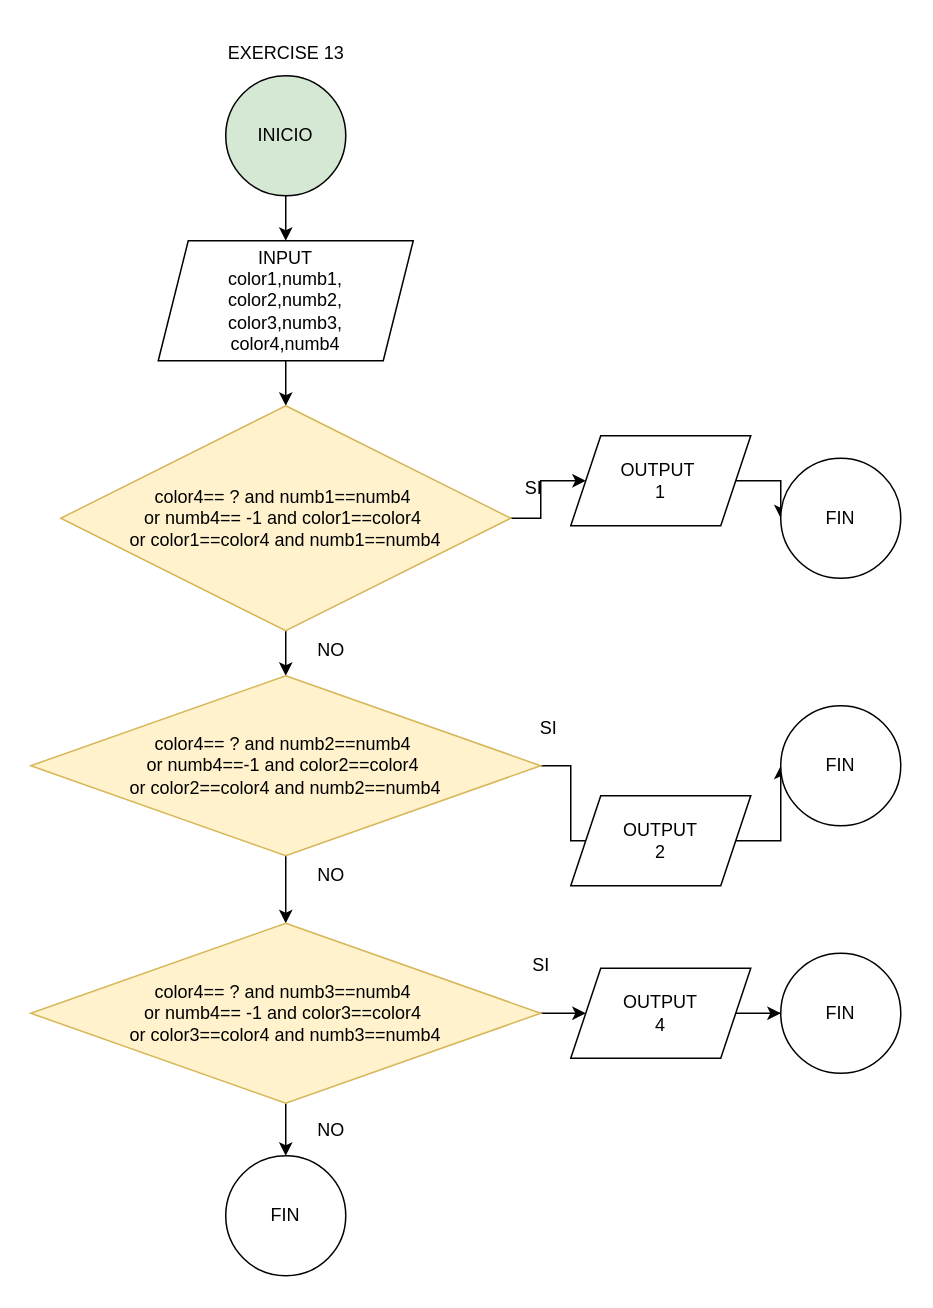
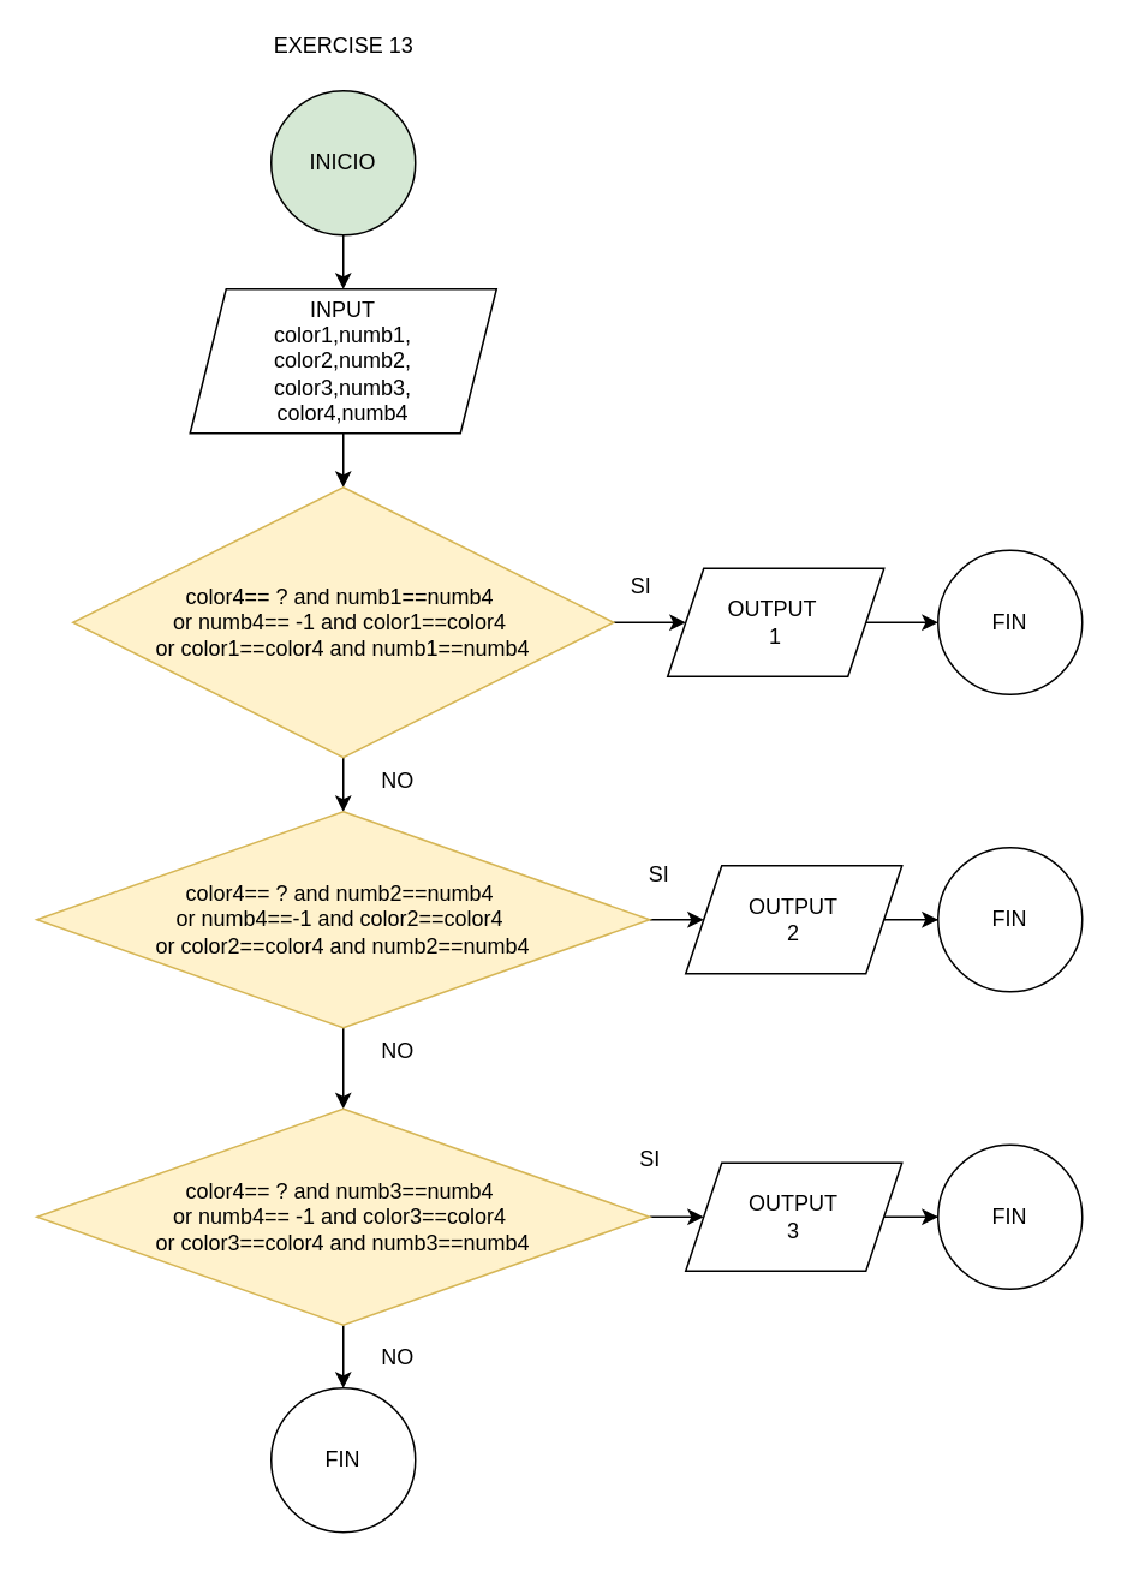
  <mxCell id="0" />
  <mxCell id="1" parent="0" />
- <mxCell id="2" value="EXERCISE 13" style="text;html=1;align=center;verticalAlign=middle;resizable=0;points=[];autosize=1;strokeColor=none;fillColor=none;" vertex="1" parent="1"><mxGeometry x="140" width="100" height="30" as="geometry" y="20" /></mxCell>
+ <mxCell id="2" value="EXERCISE 13" style="text;html=1;align=center;verticalAlign=middle;resizable=0;points=[];autosize=1;strokeColor=none;fillColor=none;" vertex="1" parent="1"><mxGeometry x="140" y="10" width="100" height="30" as="geometry" /></mxCell>
  <mxCell id="3" value="" style="edgeStyle=orthogonalEdgeStyle;rounded=0;orthogonalLoop=1;jettySize=auto;html=1;" edge="1" parent="1" source="4" target="6"><mxGeometry relative="1" as="geometry" /></mxCell>
  <mxCell id="4" value="INICIO" style="ellipse;whiteSpace=wrap;html=1;fillColor=#d5e8d4;" vertex="1" parent="1"><mxGeometry x="150" y="50" width="80" height="80" as="geometry" /></mxCell>
  <mxCell id="5" value="" style="edgeStyle=orthogonalEdgeStyle;rounded=0;orthogonalLoop=1;jettySize=auto;html=1;" edge="1" parent="1" source="6" target="9"><mxGeometry relative="1" as="geometry" /></mxCell>
  <mxCell id="6" value="INPUT&lt;div&gt;color1,numb1,&lt;/div&gt;&lt;div&gt;color2,numb2,&lt;/div&gt;&lt;div&gt;color3,numb3,&lt;/div&gt;&lt;div&gt;color4,numb4&lt;/div&gt;" style="shape=parallelogram;perimeter=parallelogramPerimeter;whiteSpace=wrap;html=1;fixedSize=1;" vertex="1" parent="1"><mxGeometry x="105" y="160" width="170" height="80" as="geometry" /></mxCell>
  <mxCell id="7" value="" style="edgeStyle=orthogonalEdgeStyle;rounded=0;orthogonalLoop=1;jettySize=auto;html=1;" edge="1" parent="1" source="9" target="12"><mxGeometry relative="1" as="geometry" /></mxCell>
  <mxCell id="8" value="" style="edgeStyle=orthogonalEdgeStyle;rounded=0;orthogonalLoop=1;jettySize=auto;html=1;" edge="1" parent="1" source="9" target="15"><mxGeometry relative="1" as="geometry" /></mxCell>
  <mxCell id="9" value="color4== ? and numb1==numb4&amp;nbsp;&lt;div&gt;or numb4== -1 and color1==color4&amp;nbsp;&lt;/div&gt;&lt;div&gt;or color1==color4 and numb1==numb4&lt;/div&gt;" style="rhombus;whiteSpace=wrap;html=1;fillColor=#fff2cc;strokeColor=#d6b656;" vertex="1" parent="1"><mxGeometry x="40" y="270" width="300" height="150" as="geometry" /></mxCell>
  <mxCell id="10" value="" style="edgeStyle=orthogonalEdgeStyle;rounded=0;orthogonalLoop=1;jettySize=auto;html=1;" edge="1" parent="1" source="12" target="18"><mxGeometry relative="1" as="geometry" /></mxCell>
  <mxCell id="11" value="" style="edgeStyle=orthogonalEdgeStyle;rounded=0;orthogonalLoop=1;jettySize=auto;html=1;" edge="1" parent="1" source="12" target="22"><mxGeometry relative="1" as="geometry" /></mxCell>
  <mxCell id="12" value="color4== ? and numb2==numb4&amp;nbsp;&lt;div&gt;or numb4==-1 and color2==color4&amp;nbsp;&lt;/div&gt;&lt;div&gt;or color2==color4 and numb2==numb4&lt;/div&gt;" style="rhombus;whiteSpace=wrap;html=1;fillColor=#fff2cc;strokeColor=#d6b656;" vertex="1" parent="1"><mxGeometry x="20" y="450" width="340" height="120" as="geometry" /></mxCell>
  <mxCell id="13" value="SI" style="text;html=1;align=center;verticalAlign=middle;resizable=0;points=[];autosize=1;strokeColor=none;fillColor=none;" vertex="1" parent="1"><mxGeometry x="340" y="310" width="30" height="30" as="geometry" /></mxCell>
  <mxCell id="14" value="" style="edgeStyle=orthogonalEdgeStyle;rounded=0;orthogonalLoop=1;jettySize=auto;html=1;" edge="1" parent="1" source="15" target="30"><mxGeometry relative="1" as="geometry" /></mxCell>
- <mxCell id="15" value="OUTPUT&amp;nbsp;&lt;div&gt;1&lt;/div&gt;" style="shape=parallelogram;perimeter=parallelogramPerimeter;whiteSpace=wrap;html=1;fixedSize=1;" vertex="1" parent="1"><mxGeometry x="380" y="290" width="120" height="60" as="geometry" /></mxCell>
+ <mxCell id="15" value="OUTPUT&amp;nbsp;&lt;div&gt;1&lt;/div&gt;" style="shape=parallelogram;perimeter=parallelogramPerimeter;whiteSpace=wrap;html=1;fixedSize=1;" vertex="1" parent="1"><mxGeometry x="370" y="315" width="120" height="60" as="geometry" /></mxCell>
  <mxCell id="16" value="NO" style="text;html=1;align=center;verticalAlign=middle;resizable=0;points=[];autosize=1;strokeColor=none;fillColor=none;" vertex="1" parent="1"><mxGeometry x="200" y="418" width="40" height="30" as="geometry" /></mxCell>
  <mxCell id="17" value="" style="edgeStyle=orthogonalEdgeStyle;rounded=0;orthogonalLoop=1;jettySize=auto;html=1;" edge="1" parent="1" source="18" target="29"><mxGeometry relative="1" as="geometry" /></mxCell>
- <mxCell id="18" value="OUTPUT&lt;div&gt;2&lt;/div&gt;" style="shape=parallelogram;perimeter=parallelogramPerimeter;whiteSpace=wrap;html=1;fixedSize=1;" vertex="1" parent="1"><mxGeometry x="380" y="530" width="120" height="60" as="geometry" /></mxCell>
+ <mxCell id="18" value="OUTPUT&lt;div&gt;2&lt;/div&gt;" style="shape=parallelogram;perimeter=parallelogramPerimeter;whiteSpace=wrap;html=1;fixedSize=1;" vertex="1" parent="1"><mxGeometry x="380" y="480" width="120" height="60" as="geometry" /></mxCell>
  <mxCell id="19" value="SI" style="text;html=1;align=center;verticalAlign=middle;resizable=0;points=[];autosize=1;strokeColor=none;fillColor=none;" vertex="1" parent="1"><mxGeometry x="350" y="470" width="30" height="30" as="geometry" /></mxCell>
  <mxCell id="20" value="" style="edgeStyle=orthogonalEdgeStyle;rounded=0;orthogonalLoop=1;jettySize=auto;html=1;" edge="1" parent="1" source="22" target="25"><mxGeometry relative="1" as="geometry" /></mxCell>
  <mxCell id="21" value="" style="edgeStyle=orthogonalEdgeStyle;rounded=0;orthogonalLoop=1;jettySize=auto;html=1;" edge="1" parent="1" source="22" target="27"><mxGeometry relative="1" as="geometry" /></mxCell>
  <mxCell id="22" value="color4== ? and numb3==numb4&amp;nbsp;&lt;div&gt;or numb4== -1 and color3==color4&amp;nbsp;&lt;/div&gt;&lt;div&gt;or color3==color4 and numb3==numb4&lt;/div&gt;" style="rhombus;whiteSpace=wrap;html=1;fillColor=#fff2cc;strokeColor=#d6b656;" vertex="1" parent="1"><mxGeometry x="20" y="615" width="340" height="120" as="geometry" /></mxCell>
  <mxCell id="23" value="NO" style="text;html=1;align=center;verticalAlign=middle;resizable=0;points=[];autosize=1;strokeColor=none;fillColor=none;" vertex="1" parent="1"><mxGeometry x="200" y="568" width="40" height="30" as="geometry" /></mxCell>
  <mxCell id="24" value="" style="edgeStyle=orthogonalEdgeStyle;rounded=0;orthogonalLoop=1;jettySize=auto;html=1;" edge="1" parent="1" source="25" target="28"><mxGeometry relative="1" as="geometry" /></mxCell>
- <mxCell id="25" value="OUTPUT&lt;div&gt;4&lt;/div&gt;" style="shape=parallelogram;perimeter=parallelogramPerimeter;whiteSpace=wrap;html=1;fixedSize=1;" vertex="1" parent="1"><mxGeometry x="380" y="645" width="120" height="60" as="geometry" /></mxCell>
+ <mxCell id="25" value="OUTPUT&lt;div&gt;3&lt;/div&gt;" style="shape=parallelogram;perimeter=parallelogramPerimeter;whiteSpace=wrap;html=1;fixedSize=1;" vertex="1" parent="1"><mxGeometry x="380" y="645" width="120" height="60" as="geometry" /></mxCell>
  <mxCell id="26" value="SI" style="text;html=1;align=center;verticalAlign=middle;resizable=0;points=[];autosize=1;strokeColor=none;fillColor=none;" vertex="1" parent="1"><mxGeometry x="345" y="628" width="30" height="30" as="geometry" /></mxCell>
  <mxCell id="27" value="FIN" style="ellipse;whiteSpace=wrap;html=1;" vertex="1" parent="1"><mxGeometry x="150" y="770" width="80" height="80" as="geometry" /></mxCell>
  <mxCell id="28" value="FIN" style="ellipse;whiteSpace=wrap;html=1;" vertex="1" parent="1"><mxGeometry x="520" y="635" width="80" height="80" as="geometry" /></mxCell>
  <mxCell id="29" value="FIN" style="ellipse;whiteSpace=wrap;html=1;" vertex="1" parent="1"><mxGeometry x="520" y="470" width="80" height="80" as="geometry" /></mxCell>
  <mxCell id="30" value="FIN" style="ellipse;whiteSpace=wrap;html=1;" vertex="1" parent="1"><mxGeometry x="520" y="305" width="80" height="80" as="geometry" /></mxCell>
  <mxCell id="31" value="NO" style="text;html=1;align=center;verticalAlign=middle;resizable=0;points=[];autosize=1;strokeColor=none;fillColor=none;" vertex="1" parent="1"><mxGeometry x="200" y="738" width="40" height="30" as="geometry" /></mxCell>
